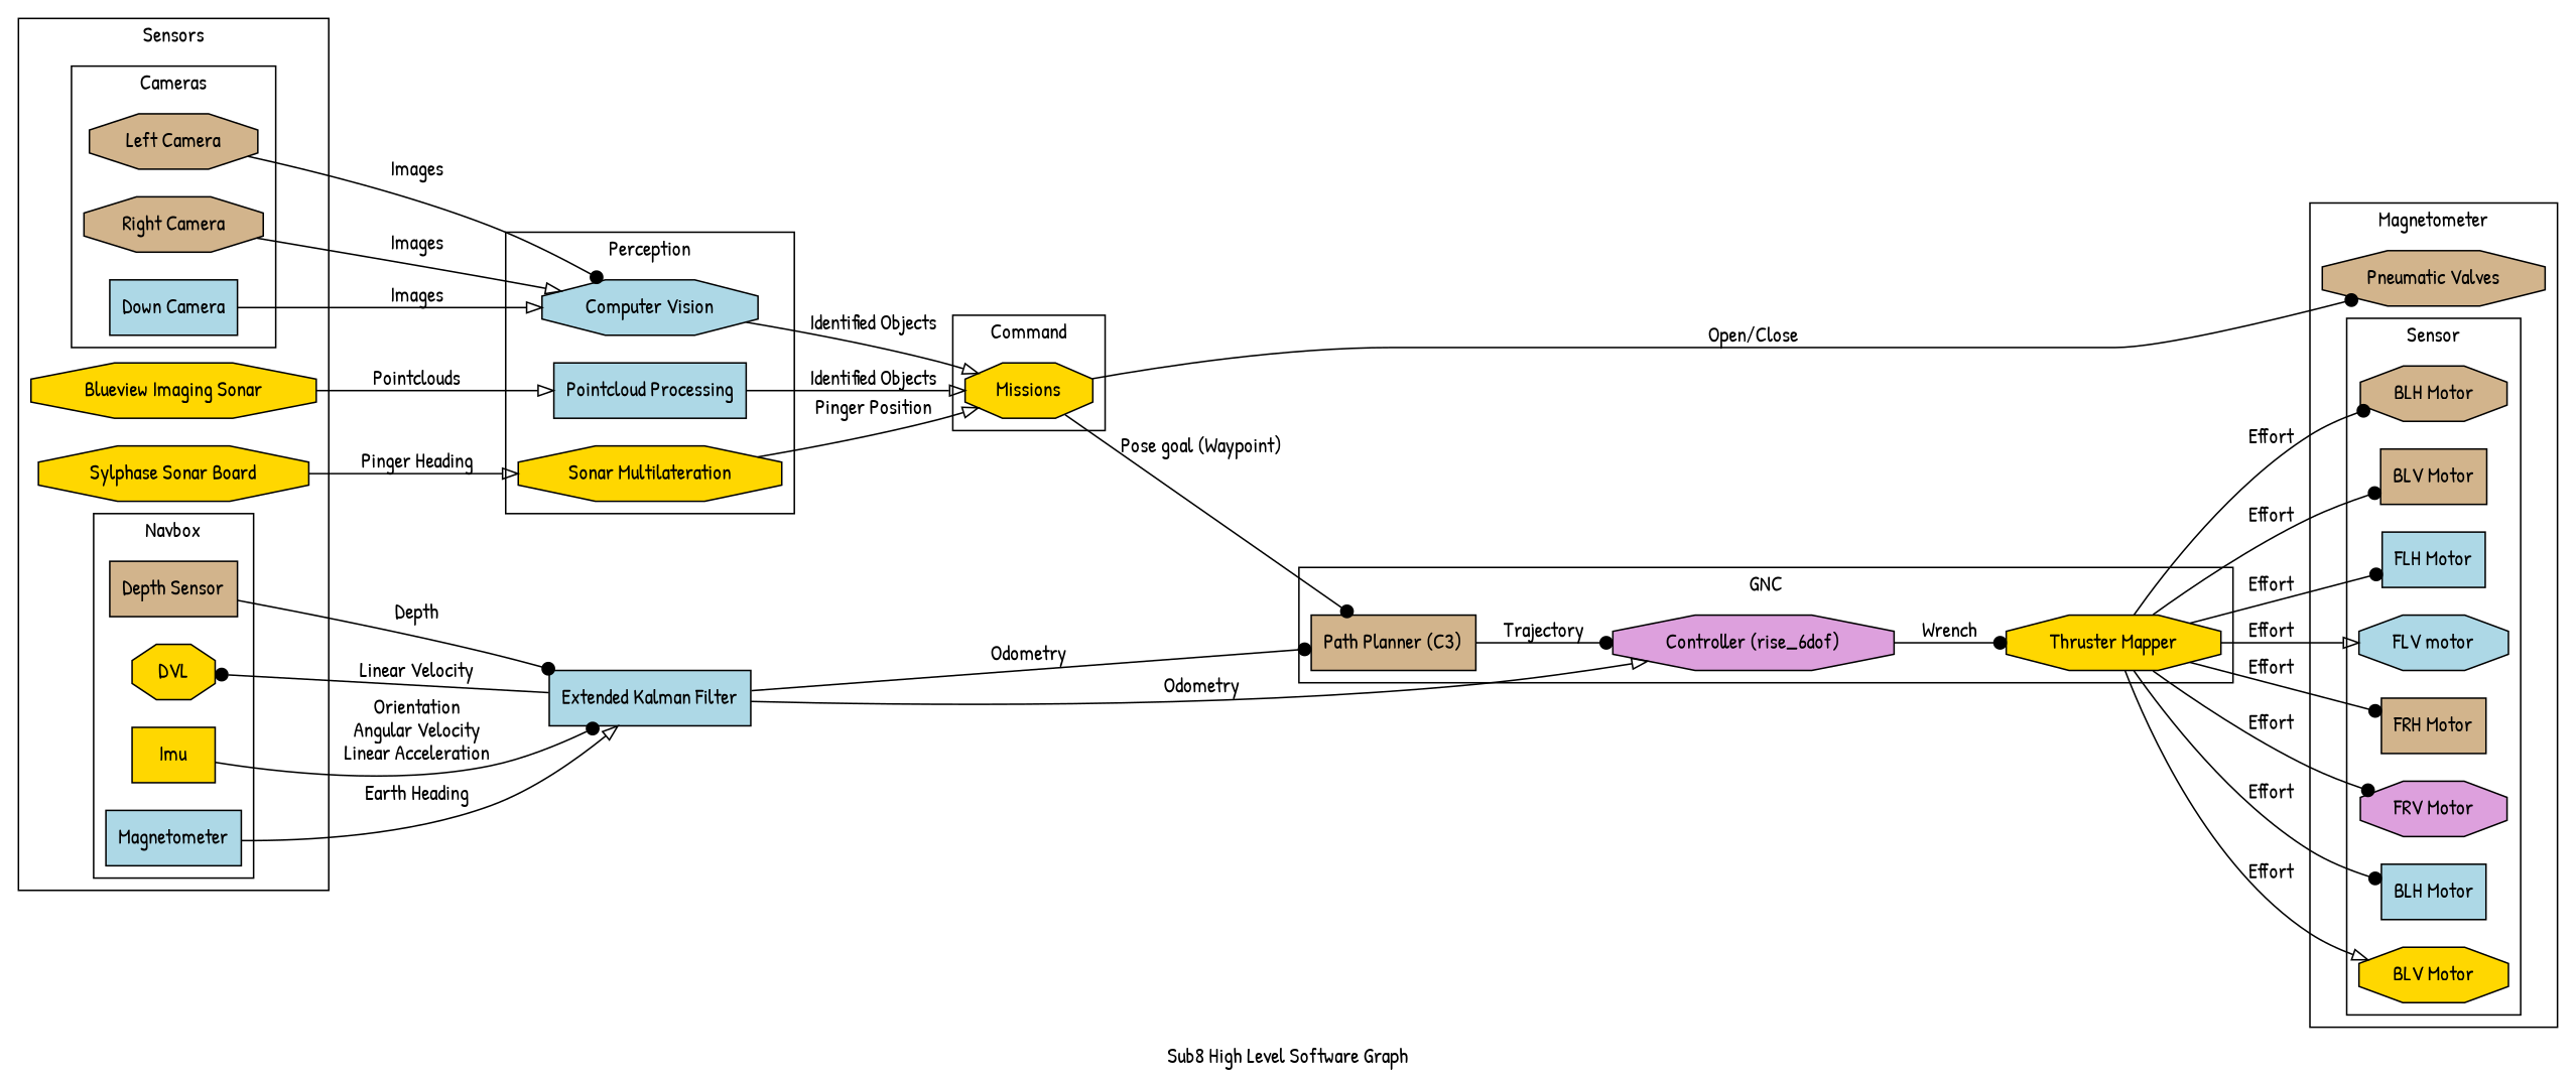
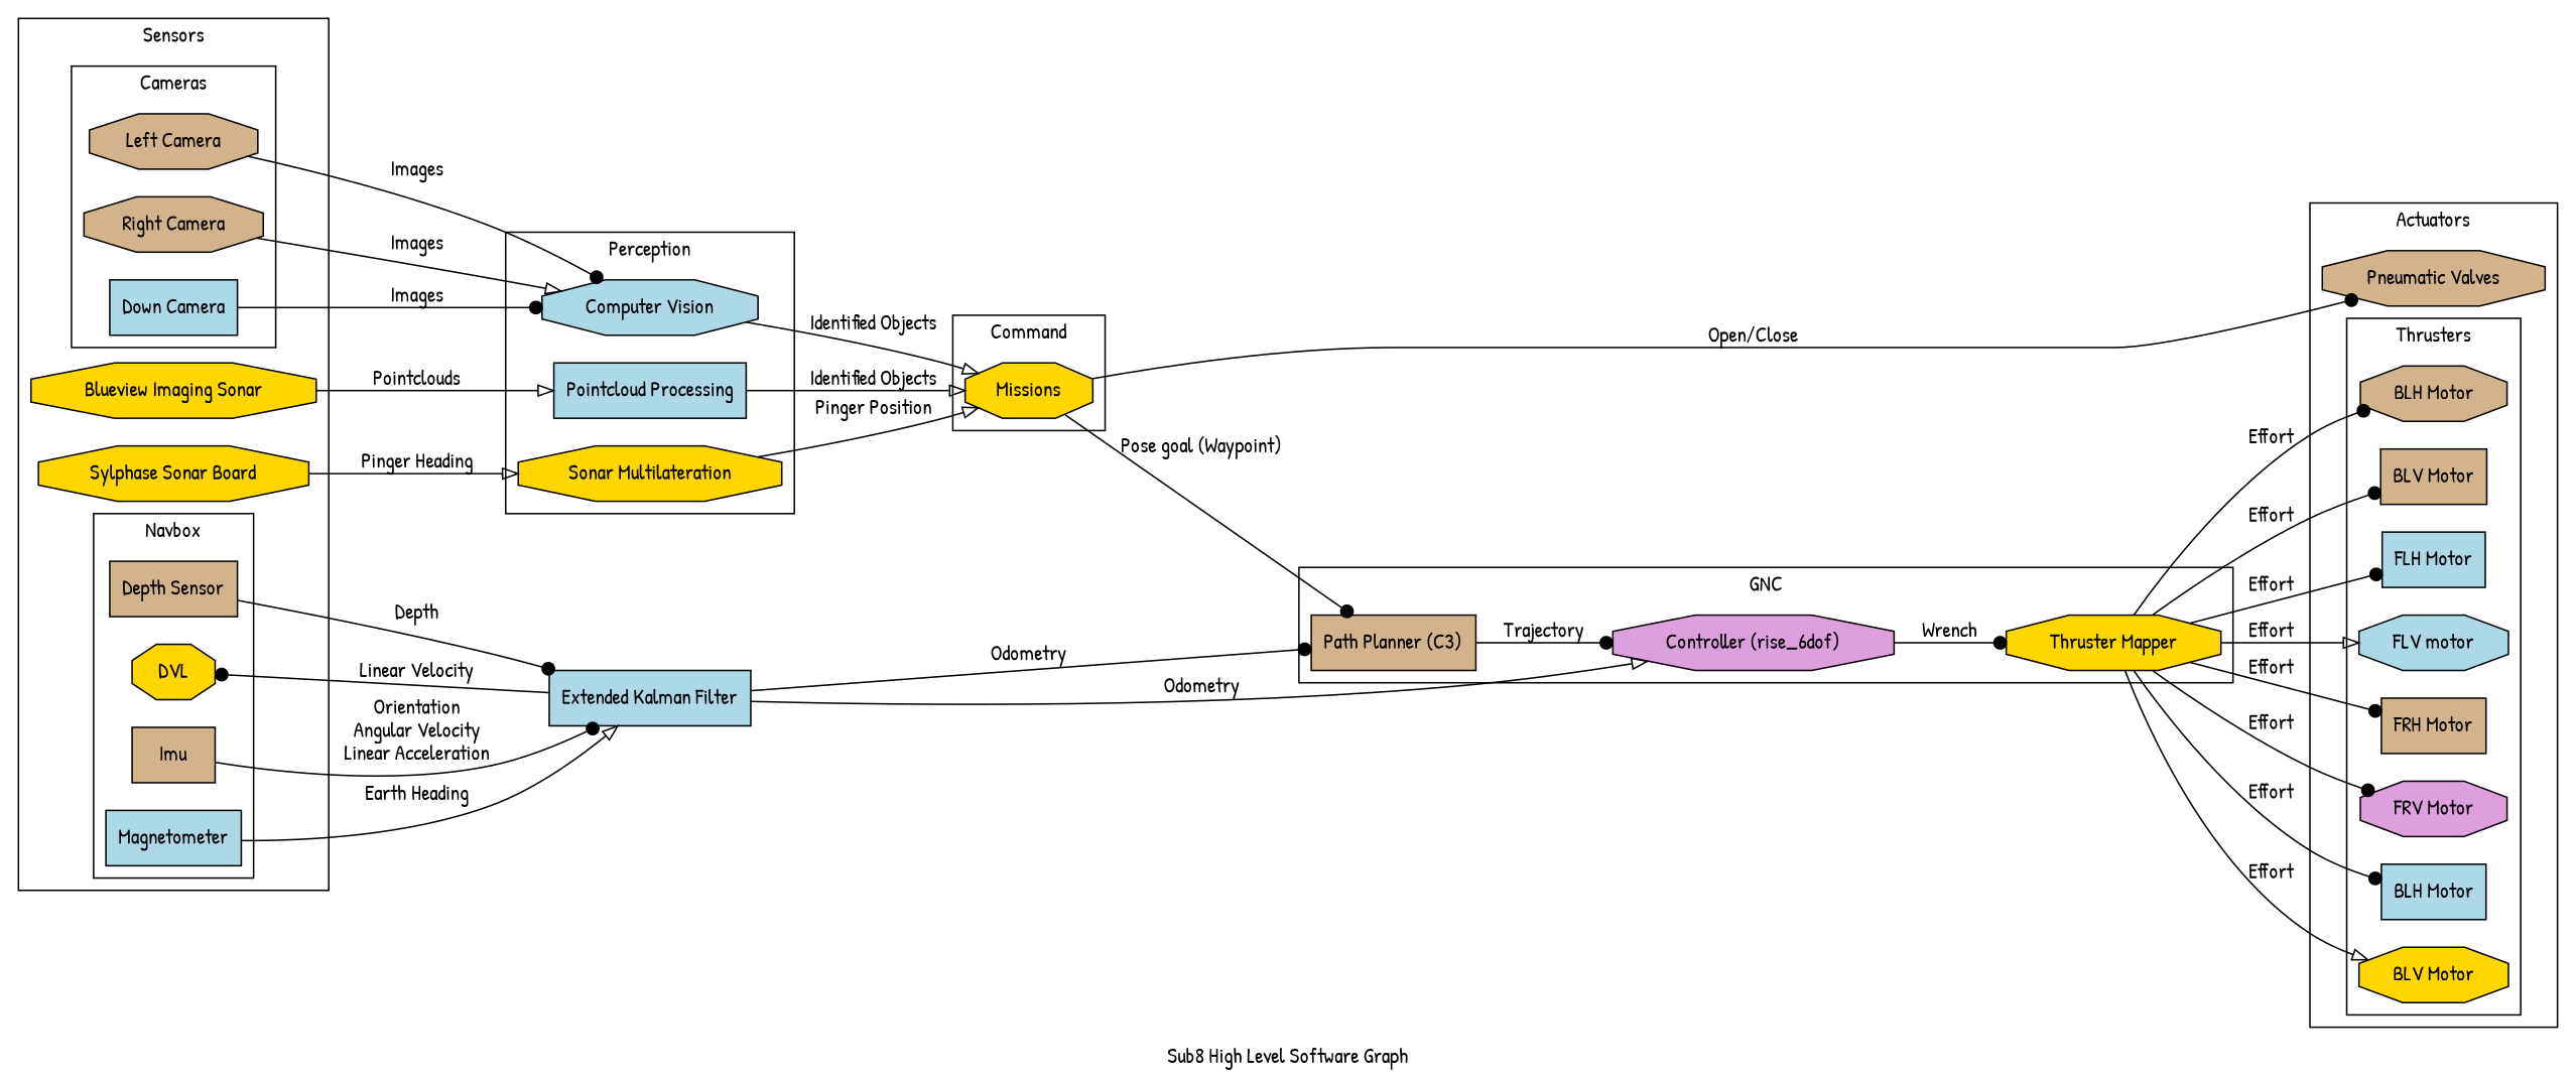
  digraph {
    fontname="Patrick Hand"
    label="Sub8 High Level Software Graph"
    rankdir=LR
    node [fillcolor=tan fontname="Patrick Hand" shape=octagon style=filled]
    edge [arrowhead=dot fontname="Patrick Hand"]
    n1 [label="Left Camera"]
    n2 [label="Right Camera"]
    n3 [fillcolor=lightblue label="Down Camera" shape=box]
-   n4 [fillcolor=gold label=Imu shape=box]
+   n4 [label=Imu shape=box]
    n5 [fillcolor=lightblue label=Magnetometer shape=box]
    n6 [fillcolor=gold label=DVL]
    n7 [label="Depth Sensor" shape=box]
    n8 [fillcolor=gold label="Blueview Imaging Sonar"]
    n9 [fillcolor=gold label="Sylphase Sonar Board"]
    n10 [fillcolor=gold label=Missions]
    n11 [fillcolor=gold label="Sonar Multilateration"]
    n12 [fillcolor=lightblue label="Computer Vision"]
    n13 [fillcolor=lightblue label="Pointcloud Processing" shape=box]
    n14 [fillcolor=lightblue label="FLH Motor" shape=box]
    n15 [fillcolor=lightblue label="FLV motor"]
    n16 [label="FRH Motor" shape=box]
    n17 [fillcolor=plum label="FRV Motor"]
    n18 [fillcolor=lightblue label="BLH Motor" shape=box]
    n19 [fillcolor=gold label="BLV Motor"]
    n20 [label="BLH Motor"]
    n21 [label="BLV Motor" shape=box]
    n22 [label="Pneumatic Valves"]
    n23 [label="Path Planner (C3)" shape=box]
    n24 [fillcolor=plum label="Controller (rise_6dof)"]
    n25 [fillcolor=gold label="Thruster Mapper"]
    n26 [fillcolor=lightblue label="Extended Kalman Filter" shape=box]
    subgraph cluster_1 {
      label=Sensors
      n8
      n9
      subgraph cluster_2 {
        label=Cameras
        n1
        n2
        n3
      }
      subgraph cluster_3 {
        label=Navbox
        n4
        n5
        n6
        n7
      }
    }
    subgraph cluster_4 {
      label=Command
      n10
    }
    subgraph cluster_5 {
      label=Perception
      n11
      n12
      n13
    }
    subgraph cluster_6 {
-     label=Magnetometer
+     label=Actuators
      n22
      subgraph cluster_7 {
-       label=Sensor
+       label=Thrusters
        n14
        n15
        n16
        n17
        n18
        n19
        n20
        n21
      }
    }
    subgraph cluster_8 {
      label=GNC
      n23
      n24
      n25
    }
    n1 -> n12 [label=Images]
    n2 -> n12 [arrowhead=onormal label=Images]
-   n3 -> n12 [arrowhead=onormal label=Images]
+   n3 -> n12 [label=Images]
    n4 -> n26 [label="Orientation\nAngular Velocity\nLinear Acceleration"]
    n5 -> n26 [arrowhead=onormal label="Earth Heading"]
    n7 -> n26 [label=Depth]
    n8 -> n13 [arrowhead=onormal label=Pointclouds]
    n9 -> n11 [arrowhead=onormal label="Pinger Heading"]
    n10 -> n22 [label="Open/Close"]
    n10 -> n23 [label="Pose goal (Waypoint)"]
    n11 -> n10 [arrowhead=onormal label="Pinger Position"]
    n12 -> n10 [arrowhead=onormal label="Identified Objects"]
    n13 -> n10 [arrowhead=onormal label="Identified Objects"]
    n23 -> n24 [label=Trajectory]
    n24 -> n25 [label=Wrench]
    n25 -> n14 [label=Effort]
    n25 -> n15 [arrowhead=onormal label=Effort]
    n25 -> n16 [label=Effort]
    n25 -> n17 [label=Effort]
    n25 -> n18 [label=Effort]
    n25 -> n19 [arrowhead=onormal label=Effort]
    n25 -> n20 [label=Effort]
    n25 -> n21 [label=Effort]
    n26 -> n6 [label="Linear Velocity"]
    n26 -> n23 [label=Odometry]
    n26 -> n24 [arrowhead=onormal label=Odometry]
  }
